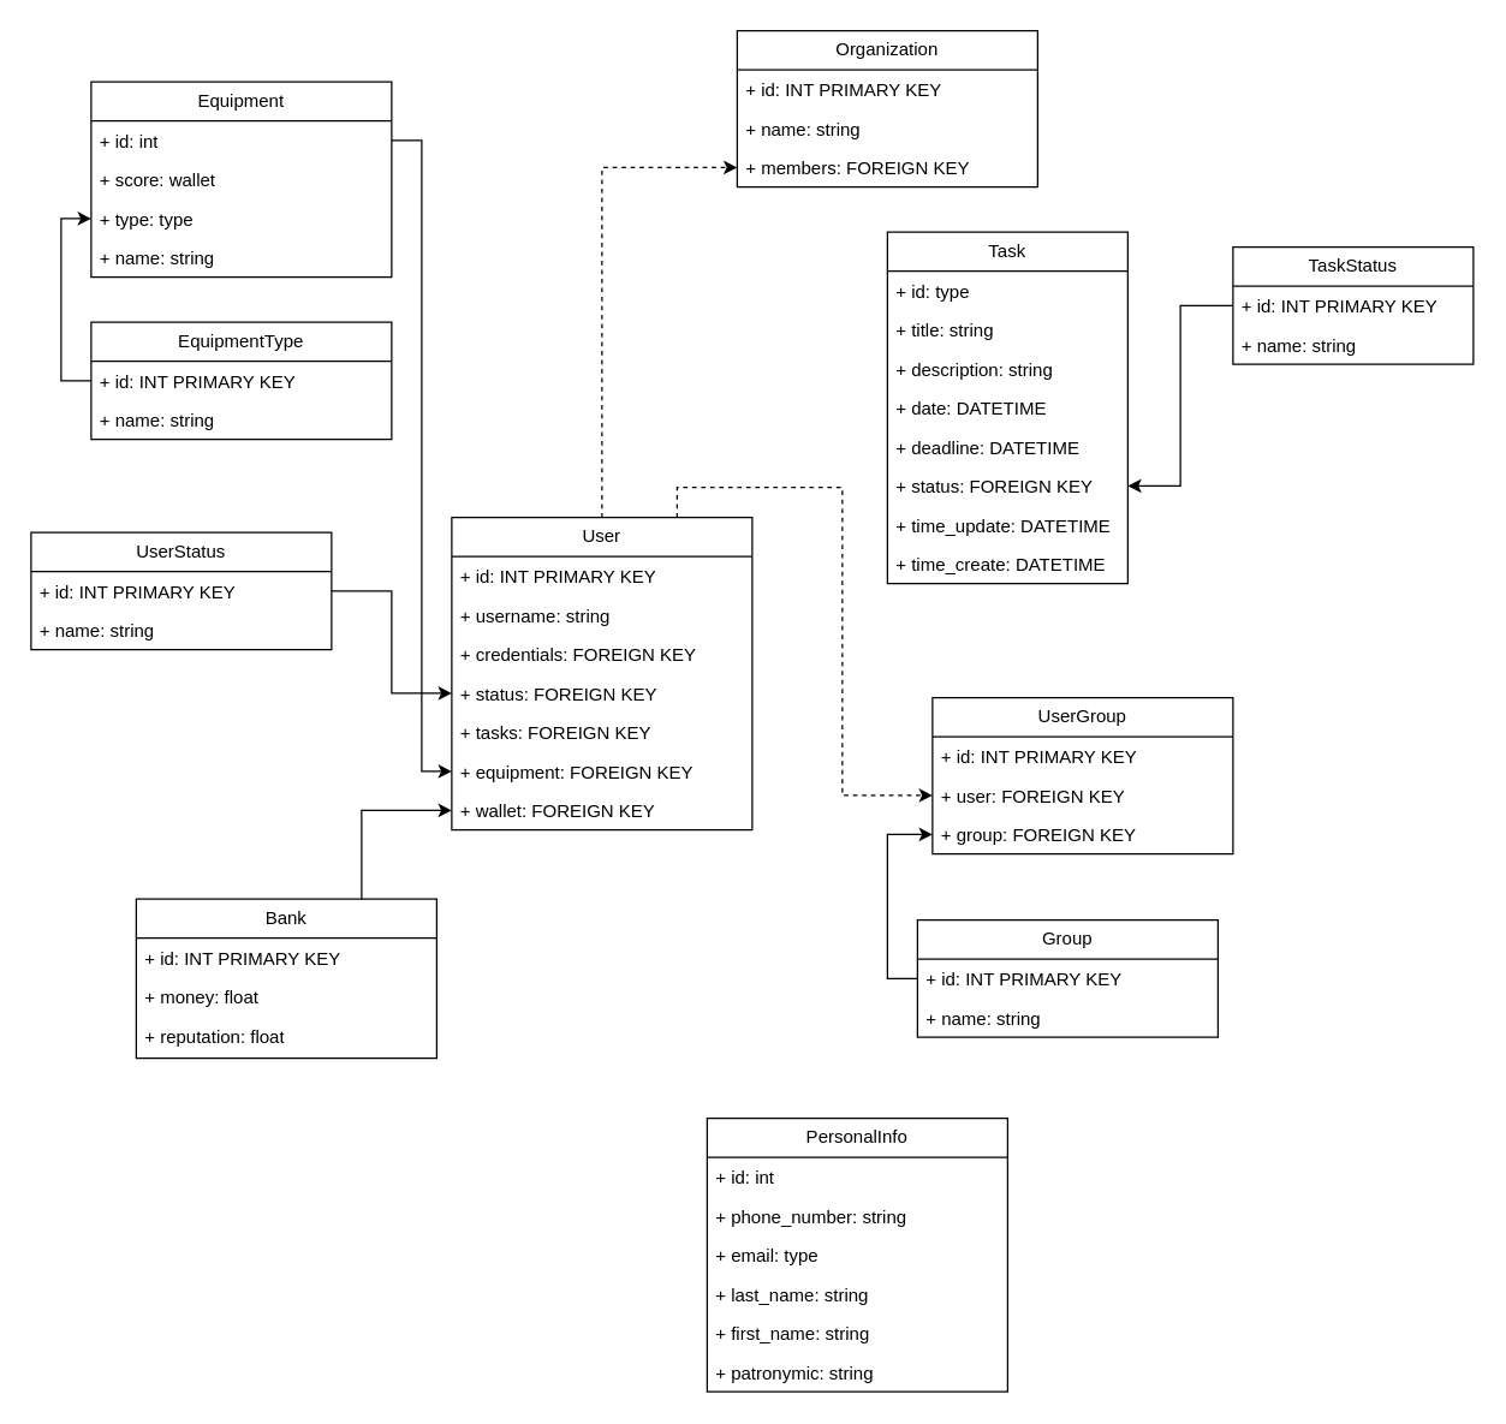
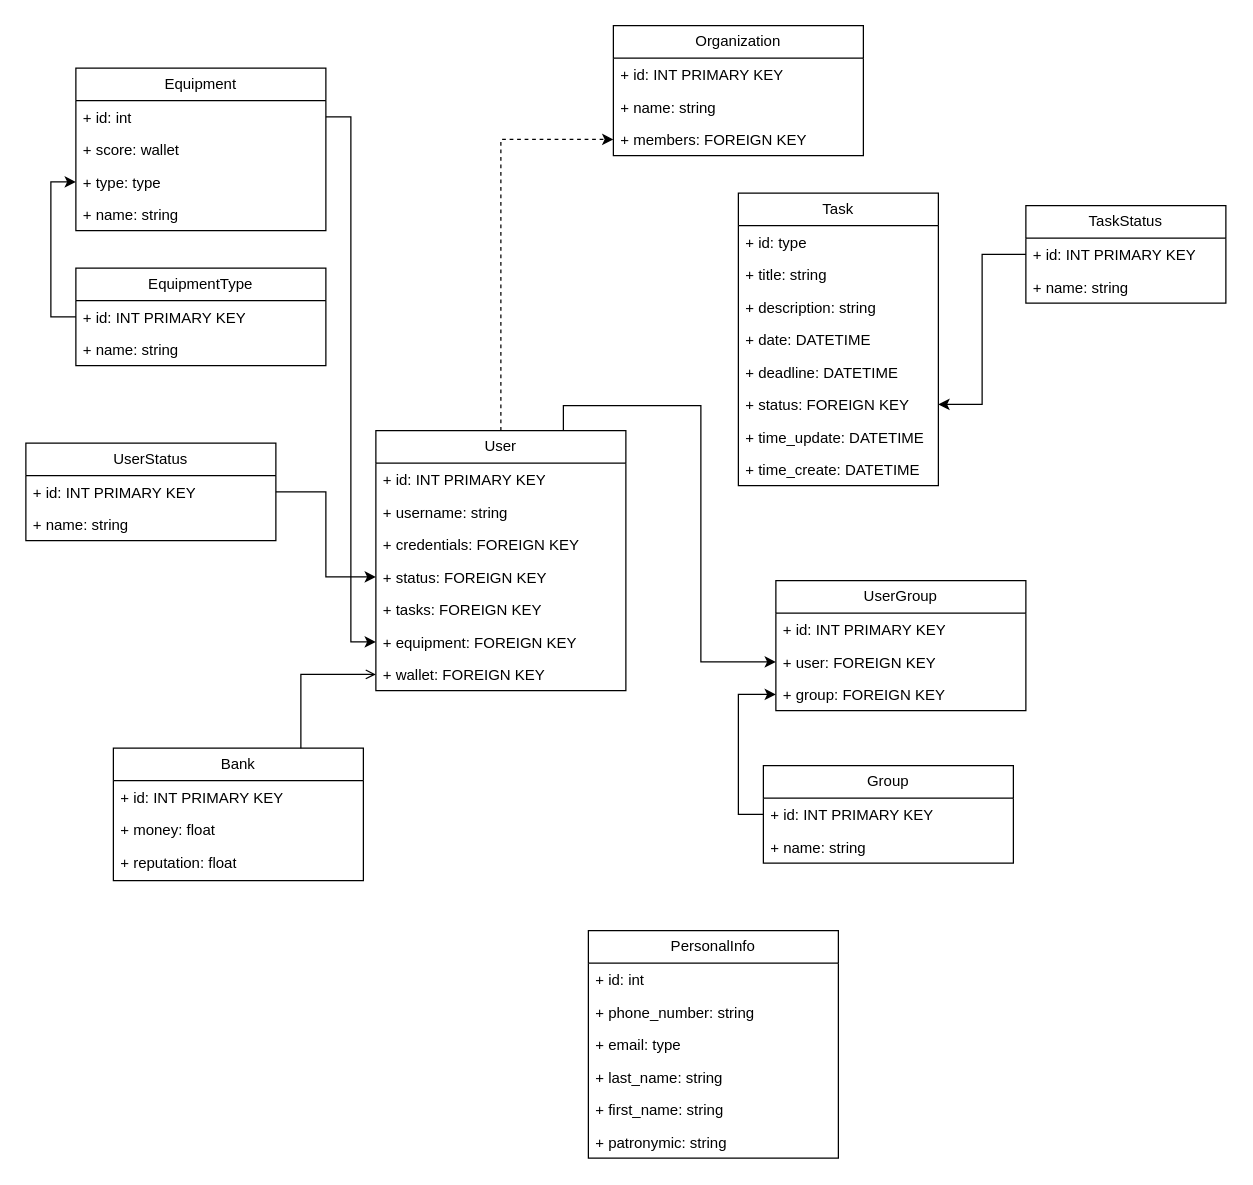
  <mxCell id="0" />
  <mxCell id="1" parent="0" />
- <mxCell id="2" style="edgeStyle=orthogonalEdgeStyle;rounded=0;orthogonalLoop=1;jettySize=auto;html=1;exitX=0.75;exitY=0;exitDx=0;exitDy=0;entryX=0;entryY=0.5;entryDx=0;entryDy=0;dashed=1;" edge="1" parent="1" source="4" target="41"><mxGeometry relative="1" as="geometry" /></mxCell>
+ <mxCell id="2" style="edgeStyle=orthogonalEdgeStyle;rounded=0;orthogonalLoop=1;jettySize=auto;html=1;exitX=0.75;exitY=0;exitDx=0;exitDy=0;entryX=0;entryY=0.5;entryDx=0;entryDy=0;" edge="1" parent="1" source="4" target="41"><mxGeometry relative="1" as="geometry" /></mxCell>
  <mxCell id="3" style="edgeStyle=orthogonalEdgeStyle;rounded=0;orthogonalLoop=1;jettySize=auto;html=1;exitX=0.5;exitY=0;exitDx=0;exitDy=0;entryX=0;entryY=0.5;entryDx=0;entryDy=0;dashed=1;" edge="1" parent="1" source="4" target="49"><mxGeometry relative="1" as="geometry" /></mxCell>
  <mxCell id="4" value="User" style="swimlane;fontStyle=0;childLayout=stackLayout;horizontal=1;startSize=26;fillColor=none;horizontalStack=0;resizeParent=1;resizeParentMax=0;resizeLast=0;collapsible=1;marginBottom=0;whiteSpace=wrap;html=1;" vertex="1" parent="1"><mxGeometry x="300" y="344" width="200" height="208" as="geometry" /></mxCell>
  <mxCell id="5" value="+ id: INT PRIMARY KEY" style="text;strokeColor=none;fillColor=none;align=left;verticalAlign=top;spacingLeft=4;spacingRight=4;overflow=hidden;rotatable=0;points=[[0,0.5],[1,0.5]];portConstraint=eastwest;whiteSpace=wrap;html=1;" vertex="1" parent="4"><mxGeometry y="26" width="200" height="26" as="geometry" /></mxCell>
  <mxCell id="6" value="+ username: string" style="text;strokeColor=none;fillColor=none;align=left;verticalAlign=top;spacingLeft=4;spacingRight=4;overflow=hidden;rotatable=0;points=[[0,0.5],[1,0.5]];portConstraint=eastwest;whiteSpace=wrap;html=1;" vertex="1" parent="4"><mxGeometry y="52" width="200" height="26" as="geometry" /></mxCell>
  <mxCell id="7" value="+ credentials: FOREIGN KEY" style="text;strokeColor=none;fillColor=none;align=left;verticalAlign=top;spacingLeft=4;spacingRight=4;overflow=hidden;rotatable=0;points=[[0,0.5],[1,0.5]];portConstraint=eastwest;whiteSpace=wrap;html=1;" vertex="1" parent="4"><mxGeometry y="78" width="200" height="26" as="geometry" /></mxCell>
  <mxCell id="8" value="+ status: FOREIGN KEY" style="text;strokeColor=none;fillColor=none;align=left;verticalAlign=top;spacingLeft=4;spacingRight=4;overflow=hidden;rotatable=0;points=[[0,0.5],[1,0.5]];portConstraint=eastwest;whiteSpace=wrap;html=1;" vertex="1" parent="4"><mxGeometry y="104" width="200" height="26" as="geometry" /></mxCell>
  <mxCell id="9" value="+ tasks: FOREIGN KEY" style="text;strokeColor=none;fillColor=none;align=left;verticalAlign=top;spacingLeft=4;spacingRight=4;overflow=hidden;rotatable=0;points=[[0,0.5],[1,0.5]];portConstraint=eastwest;whiteSpace=wrap;html=1;" vertex="1" parent="4"><mxGeometry y="130" width="200" height="26" as="geometry" /></mxCell>
  <mxCell id="10" value="+ equipment: FOREIGN KEY" style="text;strokeColor=none;fillColor=none;align=left;verticalAlign=top;spacingLeft=4;spacingRight=4;overflow=hidden;rotatable=0;points=[[0,0.5],[1,0.5]];portConstraint=eastwest;whiteSpace=wrap;html=1;" vertex="1" parent="4"><mxGeometry y="156" width="200" height="26" as="geometry" /></mxCell>
  <mxCell id="11" value="+ wallet: FOREIGN KEY" style="text;strokeColor=none;fillColor=none;align=left;verticalAlign=top;spacingLeft=4;spacingRight=4;overflow=hidden;rotatable=0;points=[[0,0.5],[1,0.5]];portConstraint=eastwest;whiteSpace=wrap;html=1;" vertex="1" parent="4"><mxGeometry y="182" width="200" height="26" as="geometry" /></mxCell>
  <mxCell id="12" value="PersonalInfo" style="swimlane;fontStyle=0;childLayout=stackLayout;horizontal=1;startSize=26;fillColor=none;horizontalStack=0;resizeParent=1;resizeParentMax=0;resizeLast=0;collapsible=1;marginBottom=0;whiteSpace=wrap;html=1;" vertex="1" parent="1"><mxGeometry x="470" y="744" width="200" height="182" as="geometry"><mxRectangle x="320" y="680" width="100" height="30" as="alternateBounds" /></mxGeometry></mxCell>
  <mxCell id="13" value="+ id: int" style="text;strokeColor=none;fillColor=none;align=left;verticalAlign=top;spacingLeft=4;spacingRight=4;overflow=hidden;rotatable=0;points=[[0,0.5],[1,0.5]];portConstraint=eastwest;whiteSpace=wrap;html=1;" vertex="1" parent="12"><mxGeometry y="26" width="200" height="26" as="geometry" /></mxCell>
  <mxCell id="14" value="+ phone_number: string" style="text;strokeColor=none;fillColor=none;align=left;verticalAlign=top;spacingLeft=4;spacingRight=4;overflow=hidden;rotatable=0;points=[[0,0.5],[1,0.5]];portConstraint=eastwest;whiteSpace=wrap;html=1;" vertex="1" parent="12"><mxGeometry y="52" width="200" height="26" as="geometry" /></mxCell>
  <mxCell id="15" value="+ email: type" style="text;strokeColor=none;fillColor=none;align=left;verticalAlign=top;spacingLeft=4;spacingRight=4;overflow=hidden;rotatable=0;points=[[0,0.5],[1,0.5]];portConstraint=eastwest;whiteSpace=wrap;html=1;" vertex="1" parent="12"><mxGeometry y="78" width="200" height="26" as="geometry" /></mxCell>
  <mxCell id="16" value="+ last_name: string" style="text;strokeColor=none;fillColor=none;align=left;verticalAlign=top;spacingLeft=4;spacingRight=4;overflow=hidden;rotatable=0;points=[[0,0.5],[1,0.5]];portConstraint=eastwest;whiteSpace=wrap;html=1;" vertex="1" parent="12"><mxGeometry y="104" width="200" height="26" as="geometry" /></mxCell>
  <mxCell id="17" value="+ first_name: string" style="text;strokeColor=none;fillColor=none;align=left;verticalAlign=top;spacingLeft=4;spacingRight=4;overflow=hidden;rotatable=0;points=[[0,0.5],[1,0.5]];portConstraint=eastwest;whiteSpace=wrap;html=1;" vertex="1" parent="12"><mxGeometry y="130" width="200" height="26" as="geometry" /></mxCell>
  <mxCell id="18" value="+ patronymic: string" style="text;strokeColor=none;fillColor=none;align=left;verticalAlign=top;spacingLeft=4;spacingRight=4;overflow=hidden;rotatable=0;points=[[0,0.5],[1,0.5]];portConstraint=eastwest;whiteSpace=wrap;html=1;" vertex="1" parent="12"><mxGeometry y="156" width="200" height="26" as="geometry" /></mxCell>
  <mxCell id="19" value="UserStatus" style="swimlane;fontStyle=0;childLayout=stackLayout;horizontal=1;startSize=26;fillColor=none;horizontalStack=0;resizeParent=1;resizeParentMax=0;resizeLast=0;collapsible=1;marginBottom=0;whiteSpace=wrap;html=1;" vertex="1" parent="1"><mxGeometry y="354" width="200" height="78" as="geometry" x="20" /></mxCell>
  <mxCell id="20" value="+ id: INT PRIMARY KEY" style="text;strokeColor=none;fillColor=none;align=left;verticalAlign=top;spacingLeft=4;spacingRight=4;overflow=hidden;rotatable=0;points=[[0,0.5],[1,0.5]];portConstraint=eastwest;whiteSpace=wrap;html=1;" vertex="1" parent="19"><mxGeometry y="26" width="200" height="26" as="geometry" /></mxCell>
  <mxCell id="21" value="+ name: string" style="text;strokeColor=none;fillColor=none;align=left;verticalAlign=top;spacingLeft=4;spacingRight=4;overflow=hidden;rotatable=0;points=[[0,0.5],[1,0.5]];portConstraint=eastwest;whiteSpace=wrap;html=1;" vertex="1" parent="19"><mxGeometry y="52" width="200" height="26" as="geometry" /></mxCell>
  <mxCell id="22" value="Task" style="swimlane;fontStyle=0;childLayout=stackLayout;horizontal=1;startSize=26;fillColor=none;horizontalStack=0;resizeParent=1;resizeParentMax=0;resizeLast=0;collapsible=1;marginBottom=0;whiteSpace=wrap;html=1;" vertex="1" parent="1"><mxGeometry x="590" y="154" width="160" height="234" as="geometry" /></mxCell>
  <mxCell id="23" value="+ id: type" style="text;strokeColor=none;fillColor=none;align=left;verticalAlign=top;spacingLeft=4;spacingRight=4;overflow=hidden;rotatable=0;points=[[0,0.5],[1,0.5]];portConstraint=eastwest;whiteSpace=wrap;html=1;" vertex="1" parent="22"><mxGeometry y="26" width="160" height="26" as="geometry" /></mxCell>
  <mxCell id="24" value="+ title: string" style="text;strokeColor=none;fillColor=none;align=left;verticalAlign=top;spacingLeft=4;spacingRight=4;overflow=hidden;rotatable=0;points=[[0,0.5],[1,0.5]];portConstraint=eastwest;whiteSpace=wrap;html=1;" vertex="1" parent="22"><mxGeometry y="52" width="160" height="26" as="geometry" /></mxCell>
  <mxCell id="25" value="+ description: string" style="text;strokeColor=none;fillColor=none;align=left;verticalAlign=top;spacingLeft=4;spacingRight=4;overflow=hidden;rotatable=0;points=[[0,0.5],[1,0.5]];portConstraint=eastwest;whiteSpace=wrap;html=1;" vertex="1" parent="22"><mxGeometry y="78" width="160" height="26" as="geometry" /></mxCell>
  <mxCell id="26" value="+ date: DATETIME" style="text;strokeColor=none;fillColor=none;align=left;verticalAlign=top;spacingLeft=4;spacingRight=4;overflow=hidden;rotatable=0;points=[[0,0.5],[1,0.5]];portConstraint=eastwest;whiteSpace=wrap;html=1;" vertex="1" parent="22"><mxGeometry y="104" width="160" height="26" as="geometry" /></mxCell>
  <mxCell id="27" value="+ deadline: DATETIME" style="text;strokeColor=none;fillColor=none;align=left;verticalAlign=top;spacingLeft=4;spacingRight=4;overflow=hidden;rotatable=0;points=[[0,0.5],[1,0.5]];portConstraint=eastwest;whiteSpace=wrap;html=1;" vertex="1" parent="22"><mxGeometry y="130" width="160" height="26" as="geometry" /></mxCell>
  <mxCell id="28" value="+ status: FOREIGN KEY" style="text;strokeColor=none;fillColor=none;align=left;verticalAlign=top;spacingLeft=4;spacingRight=4;overflow=hidden;rotatable=0;points=[[0,0.5],[1,0.5]];portConstraint=eastwest;whiteSpace=wrap;html=1;" vertex="1" parent="22"><mxGeometry y="156" width="160" height="26" as="geometry" /></mxCell>
  <mxCell id="29" value="+ time_update:&amp;nbsp;DATETIME" style="text;strokeColor=none;fillColor=none;align=left;verticalAlign=top;spacingLeft=4;spacingRight=4;overflow=hidden;rotatable=0;points=[[0,0.5],[1,0.5]];portConstraint=eastwest;whiteSpace=wrap;html=1;" vertex="1" parent="22"><mxGeometry y="182" width="160" height="26" as="geometry" /></mxCell>
  <mxCell id="30" value="+ time_create:&amp;nbsp;DATETIME" style="text;strokeColor=none;fillColor=none;align=left;verticalAlign=top;spacingLeft=4;spacingRight=4;overflow=hidden;rotatable=0;points=[[0,0.5],[1,0.5]];portConstraint=eastwest;whiteSpace=wrap;html=1;" vertex="1" parent="22"><mxGeometry y="208" width="160" height="26" as="geometry" /></mxCell>
  <mxCell id="31" value="TaskStatus" style="swimlane;fontStyle=0;childLayout=stackLayout;horizontal=1;startSize=26;fillColor=none;horizontalStack=0;resizeParent=1;resizeParentMax=0;resizeLast=0;collapsible=1;marginBottom=0;whiteSpace=wrap;html=1;" vertex="1" parent="1"><mxGeometry x="820" y="164" width="160" height="78" as="geometry" /></mxCell>
  <mxCell id="32" value="+ id: INT PRIMARY KEY" style="text;strokeColor=none;fillColor=none;align=left;verticalAlign=top;spacingLeft=4;spacingRight=4;overflow=hidden;rotatable=0;points=[[0,0.5],[1,0.5]];portConstraint=eastwest;whiteSpace=wrap;html=1;" vertex="1" parent="31"><mxGeometry y="26" width="160" height="26" as="geometry" /></mxCell>
  <mxCell id="33" value="+ name: string" style="text;strokeColor=none;fillColor=none;align=left;verticalAlign=top;spacingLeft=4;spacingRight=4;overflow=hidden;rotatable=0;points=[[0,0.5],[1,0.5]];portConstraint=eastwest;whiteSpace=wrap;html=1;" vertex="1" parent="31"><mxGeometry y="52" width="160" height="26" as="geometry" /></mxCell>
  <mxCell id="34" value="Equipment" style="swimlane;fontStyle=0;childLayout=stackLayout;horizontal=1;startSize=26;fillColor=none;horizontalStack=0;resizeParent=1;resizeParentMax=0;resizeLast=0;collapsible=1;marginBottom=0;whiteSpace=wrap;html=1;" vertex="1" parent="1"><mxGeometry x="60" y="54" width="200" height="130" as="geometry"><mxRectangle x="320" y="680" width="100" height="30" as="alternateBounds" /></mxGeometry></mxCell>
  <mxCell id="35" value="+ id: int" style="text;strokeColor=none;fillColor=none;align=left;verticalAlign=top;spacingLeft=4;spacingRight=4;overflow=hidden;rotatable=0;points=[[0,0.5],[1,0.5]];portConstraint=eastwest;whiteSpace=wrap;html=1;" vertex="1" parent="34"><mxGeometry y="26" width="200" height="26" as="geometry" /></mxCell>
  <mxCell id="36" value="+ score: wallet" style="text;strokeColor=none;fillColor=none;align=left;verticalAlign=top;spacingLeft=4;spacingRight=4;overflow=hidden;rotatable=0;points=[[0,0.5],[1,0.5]];portConstraint=eastwest;whiteSpace=wrap;html=1;" vertex="1" parent="34"><mxGeometry y="52" width="200" height="26" as="geometry" /></mxCell>
  <mxCell id="37" value="+ type: type" style="text;strokeColor=none;fillColor=none;align=left;verticalAlign=top;spacingLeft=4;spacingRight=4;overflow=hidden;rotatable=0;points=[[0,0.5],[1,0.5]];portConstraint=eastwest;whiteSpace=wrap;html=1;" vertex="1" parent="34"><mxGeometry y="78" width="200" height="26" as="geometry" /></mxCell>
  <mxCell id="38" value="+ name: string" style="text;strokeColor=none;fillColor=none;align=left;verticalAlign=top;spacingLeft=4;spacingRight=4;overflow=hidden;rotatable=0;points=[[0,0.5],[1,0.5]];portConstraint=eastwest;whiteSpace=wrap;html=1;" vertex="1" parent="34"><mxGeometry y="104" width="200" height="26" as="geometry" /></mxCell>
  <mxCell id="39" value="UserGroup" style="swimlane;fontStyle=0;childLayout=stackLayout;horizontal=1;startSize=26;fillColor=none;horizontalStack=0;resizeParent=1;resizeParentMax=0;resizeLast=0;collapsible=1;marginBottom=0;whiteSpace=wrap;html=1;" vertex="1" parent="1"><mxGeometry x="620" y="464" width="200" height="104" as="geometry" /></mxCell>
  <mxCell id="40" value="+ id: INT PRIMARY KEY" style="text;strokeColor=none;fillColor=none;align=left;verticalAlign=top;spacingLeft=4;spacingRight=4;overflow=hidden;rotatable=0;points=[[0,0.5],[1,0.5]];portConstraint=eastwest;whiteSpace=wrap;html=1;" vertex="1" parent="39"><mxGeometry y="26" width="200" height="26" as="geometry" /></mxCell>
  <mxCell id="41" value="+ user: FOREIGN KEY" style="text;strokeColor=none;fillColor=none;align=left;verticalAlign=top;spacingLeft=4;spacingRight=4;overflow=hidden;rotatable=0;points=[[0,0.5],[1,0.5]];portConstraint=eastwest;whiteSpace=wrap;html=1;" vertex="1" parent="39"><mxGeometry y="52" width="200" height="26" as="geometry" /></mxCell>
  <mxCell id="42" value="+ group: FOREIGN KEY" style="text;strokeColor=none;fillColor=none;align=left;verticalAlign=top;spacingLeft=4;spacingRight=4;overflow=hidden;rotatable=0;points=[[0,0.5],[1,0.5]];portConstraint=eastwest;whiteSpace=wrap;html=1;" vertex="1" parent="39"><mxGeometry y="78" width="200" height="26" as="geometry" /></mxCell>
  <mxCell id="43" value="Group" style="swimlane;fontStyle=0;childLayout=stackLayout;horizontal=1;startSize=26;fillColor=none;horizontalStack=0;resizeParent=1;resizeParentMax=0;resizeLast=0;collapsible=1;marginBottom=0;whiteSpace=wrap;html=1;" vertex="1" parent="1"><mxGeometry x="610" y="612" width="200" height="78" as="geometry"><mxRectangle x="520" y="428" width="70" height="30" as="alternateBounds" /></mxGeometry></mxCell>
  <mxCell id="44" value="+ id: INT PRIMARY KEY" style="text;strokeColor=none;fillColor=none;align=left;verticalAlign=top;spacingLeft=4;spacingRight=4;overflow=hidden;rotatable=0;points=[[0,0.5],[1,0.5]];portConstraint=eastwest;whiteSpace=wrap;html=1;" vertex="1" parent="43"><mxGeometry y="26" width="200" height="26" as="geometry" /></mxCell>
  <mxCell id="45" value="+ name: string" style="text;strokeColor=none;fillColor=none;align=left;verticalAlign=top;spacingLeft=4;spacingRight=4;overflow=hidden;rotatable=0;points=[[0,0.5],[1,0.5]];portConstraint=eastwest;whiteSpace=wrap;html=1;" vertex="1" parent="43"><mxGeometry y="52" width="200" height="26" as="geometry" /></mxCell>
  <mxCell id="46" value="Organization" style="swimlane;fontStyle=0;childLayout=stackLayout;horizontal=1;startSize=26;fillColor=none;horizontalStack=0;resizeParent=1;resizeParentMax=0;resizeLast=0;collapsible=1;marginBottom=0;whiteSpace=wrap;html=1;" vertex="1" parent="1"><mxGeometry x="490" y="20" width="200" height="104" as="geometry"><mxRectangle x="520" y="428" width="70" height="30" as="alternateBounds" /></mxGeometry></mxCell>
  <mxCell id="47" value="+ id: INT PRIMARY KEY" style="text;strokeColor=none;fillColor=none;align=left;verticalAlign=top;spacingLeft=4;spacingRight=4;overflow=hidden;rotatable=0;points=[[0,0.5],[1,0.5]];portConstraint=eastwest;whiteSpace=wrap;html=1;" vertex="1" parent="46"><mxGeometry y="26" width="200" height="26" as="geometry" /></mxCell>
  <mxCell id="48" value="+ name: string" style="text;strokeColor=none;fillColor=none;align=left;verticalAlign=top;spacingLeft=4;spacingRight=4;overflow=hidden;rotatable=0;points=[[0,0.5],[1,0.5]];portConstraint=eastwest;whiteSpace=wrap;html=1;" vertex="1" parent="46"><mxGeometry y="52" width="200" height="26" as="geometry" /></mxCell>
  <mxCell id="49" value="+ members: FOREIGN KEY" style="text;strokeColor=none;fillColor=none;align=left;verticalAlign=top;spacingLeft=4;spacingRight=4;overflow=hidden;rotatable=0;points=[[0,0.5],[1,0.5]];portConstraint=eastwest;whiteSpace=wrap;html=1;" vertex="1" parent="46"><mxGeometry y="78" width="200" height="26" as="geometry" /></mxCell>
- <mxCell id="50" style="edgeStyle=orthogonalEdgeStyle;rounded=0;orthogonalLoop=1;jettySize=auto;html=1;exitX=0.75;exitY=0;exitDx=0;exitDy=0;entryX=0;entryY=0.5;entryDx=0;entryDy=0;" edge="1" parent="1" source="51" target="11"><mxGeometry relative="1" as="geometry" /></mxCell>
+ <mxCell id="50" style="edgeStyle=orthogonalEdgeStyle;rounded=0;orthogonalLoop=1;jettySize=auto;html=1;exitX=0.75;exitY=0;exitDx=0;exitDy=0;entryX=0;entryY=0.5;entryDx=0;entryDy=0;endArrow=open;" edge="1" parent="1" source="51" target="11"><mxGeometry relative="1" as="geometry" /></mxCell>
  <mxCell id="51" value="Bank" style="swimlane;fontStyle=0;childLayout=stackLayout;horizontal=1;startSize=26;fillColor=none;horizontalStack=0;resizeParent=1;resizeParentMax=0;resizeLast=0;collapsible=1;marginBottom=0;whiteSpace=wrap;html=1;" vertex="1" parent="1"><mxGeometry x="90" y="598" width="200" height="106" as="geometry" /></mxCell>
  <mxCell id="52" value="+ id: INT PRIMARY KEY" style="text;strokeColor=none;fillColor=none;align=left;verticalAlign=top;spacingLeft=4;spacingRight=4;overflow=hidden;rotatable=0;points=[[0,0.5],[1,0.5]];portConstraint=eastwest;whiteSpace=wrap;html=1;" vertex="1" parent="51"><mxGeometry y="26" width="200" height="26" as="geometry" /></mxCell>
  <mxCell id="53" value="+ money: float" style="text;strokeColor=none;fillColor=none;align=left;verticalAlign=top;spacingLeft=4;spacingRight=4;overflow=hidden;rotatable=0;points=[[0,0.5],[1,0.5]];portConstraint=eastwest;whiteSpace=wrap;html=1;" vertex="1" parent="51"><mxGeometry y="52" width="200" height="26" as="geometry" /></mxCell>
  <mxCell id="54" value="+ reputation: float" style="text;strokeColor=none;fillColor=none;align=left;verticalAlign=top;spacingLeft=4;spacingRight=4;overflow=hidden;rotatable=0;points=[[0,0.5],[1,0.5]];portConstraint=eastwest;whiteSpace=wrap;html=1;" vertex="1" parent="51"><mxGeometry y="78" width="200" height="28" as="geometry" /></mxCell>
  <mxCell id="55" value="EquipmentType" style="swimlane;fontStyle=0;childLayout=stackLayout;horizontal=1;startSize=26;fillColor=none;horizontalStack=0;resizeParent=1;resizeParentMax=0;resizeLast=0;collapsible=1;marginBottom=0;whiteSpace=wrap;html=1;" vertex="1" parent="1"><mxGeometry x="60" y="214" width="200" height="78" as="geometry" /></mxCell>
  <mxCell id="56" value="+ id: INT PRIMARY KEY" style="text;strokeColor=none;fillColor=none;align=left;verticalAlign=top;spacingLeft=4;spacingRight=4;overflow=hidden;rotatable=0;points=[[0,0.5],[1,0.5]];portConstraint=eastwest;whiteSpace=wrap;html=1;" vertex="1" parent="55"><mxGeometry y="26" width="200" height="26" as="geometry" /></mxCell>
  <mxCell id="57" value="+ name: string" style="text;strokeColor=none;fillColor=none;align=left;verticalAlign=top;spacingLeft=4;spacingRight=4;overflow=hidden;rotatable=0;points=[[0,0.5],[1,0.5]];portConstraint=eastwest;whiteSpace=wrap;html=1;" vertex="1" parent="55"><mxGeometry y="52" width="200" height="26" as="geometry" /></mxCell>
  <mxCell id="58" style="edgeStyle=orthogonalEdgeStyle;rounded=0;orthogonalLoop=1;jettySize=auto;html=1;exitX=1;exitY=0.5;exitDx=0;exitDy=0;entryX=0;entryY=0.5;entryDx=0;entryDy=0;" edge="1" parent="1" source="20" target="8"><mxGeometry relative="1" as="geometry" /></mxCell>
  <mxCell id="59" style="edgeStyle=orthogonalEdgeStyle;rounded=0;orthogonalLoop=1;jettySize=auto;html=1;exitX=0;exitY=0.5;exitDx=0;exitDy=0;entryX=1;entryY=0.5;entryDx=0;entryDy=0;" edge="1" parent="1" source="32" target="28"><mxGeometry relative="1" as="geometry" /></mxCell>
  <mxCell id="60" style="edgeStyle=orthogonalEdgeStyle;rounded=0;orthogonalLoop=1;jettySize=auto;html=1;exitX=0;exitY=0.5;exitDx=0;exitDy=0;entryX=0;entryY=0.5;entryDx=0;entryDy=0;" edge="1" parent="1" source="44" target="42"><mxGeometry relative="1" as="geometry" /></mxCell>
  <mxCell id="61" style="edgeStyle=orthogonalEdgeStyle;rounded=0;orthogonalLoop=1;jettySize=auto;html=1;exitX=1;exitY=0.5;exitDx=0;exitDy=0;entryX=0;entryY=0.5;entryDx=0;entryDy=0;" edge="1" parent="1" source="35" target="10"><mxGeometry relative="1" as="geometry" /></mxCell>
  <mxCell id="62" style="edgeStyle=orthogonalEdgeStyle;rounded=0;orthogonalLoop=1;jettySize=auto;html=1;exitX=0;exitY=0.5;exitDx=0;exitDy=0;entryX=0;entryY=0.5;entryDx=0;entryDy=0;" edge="1" parent="1" source="56" target="37"><mxGeometry relative="1" as="geometry" /></mxCell>
